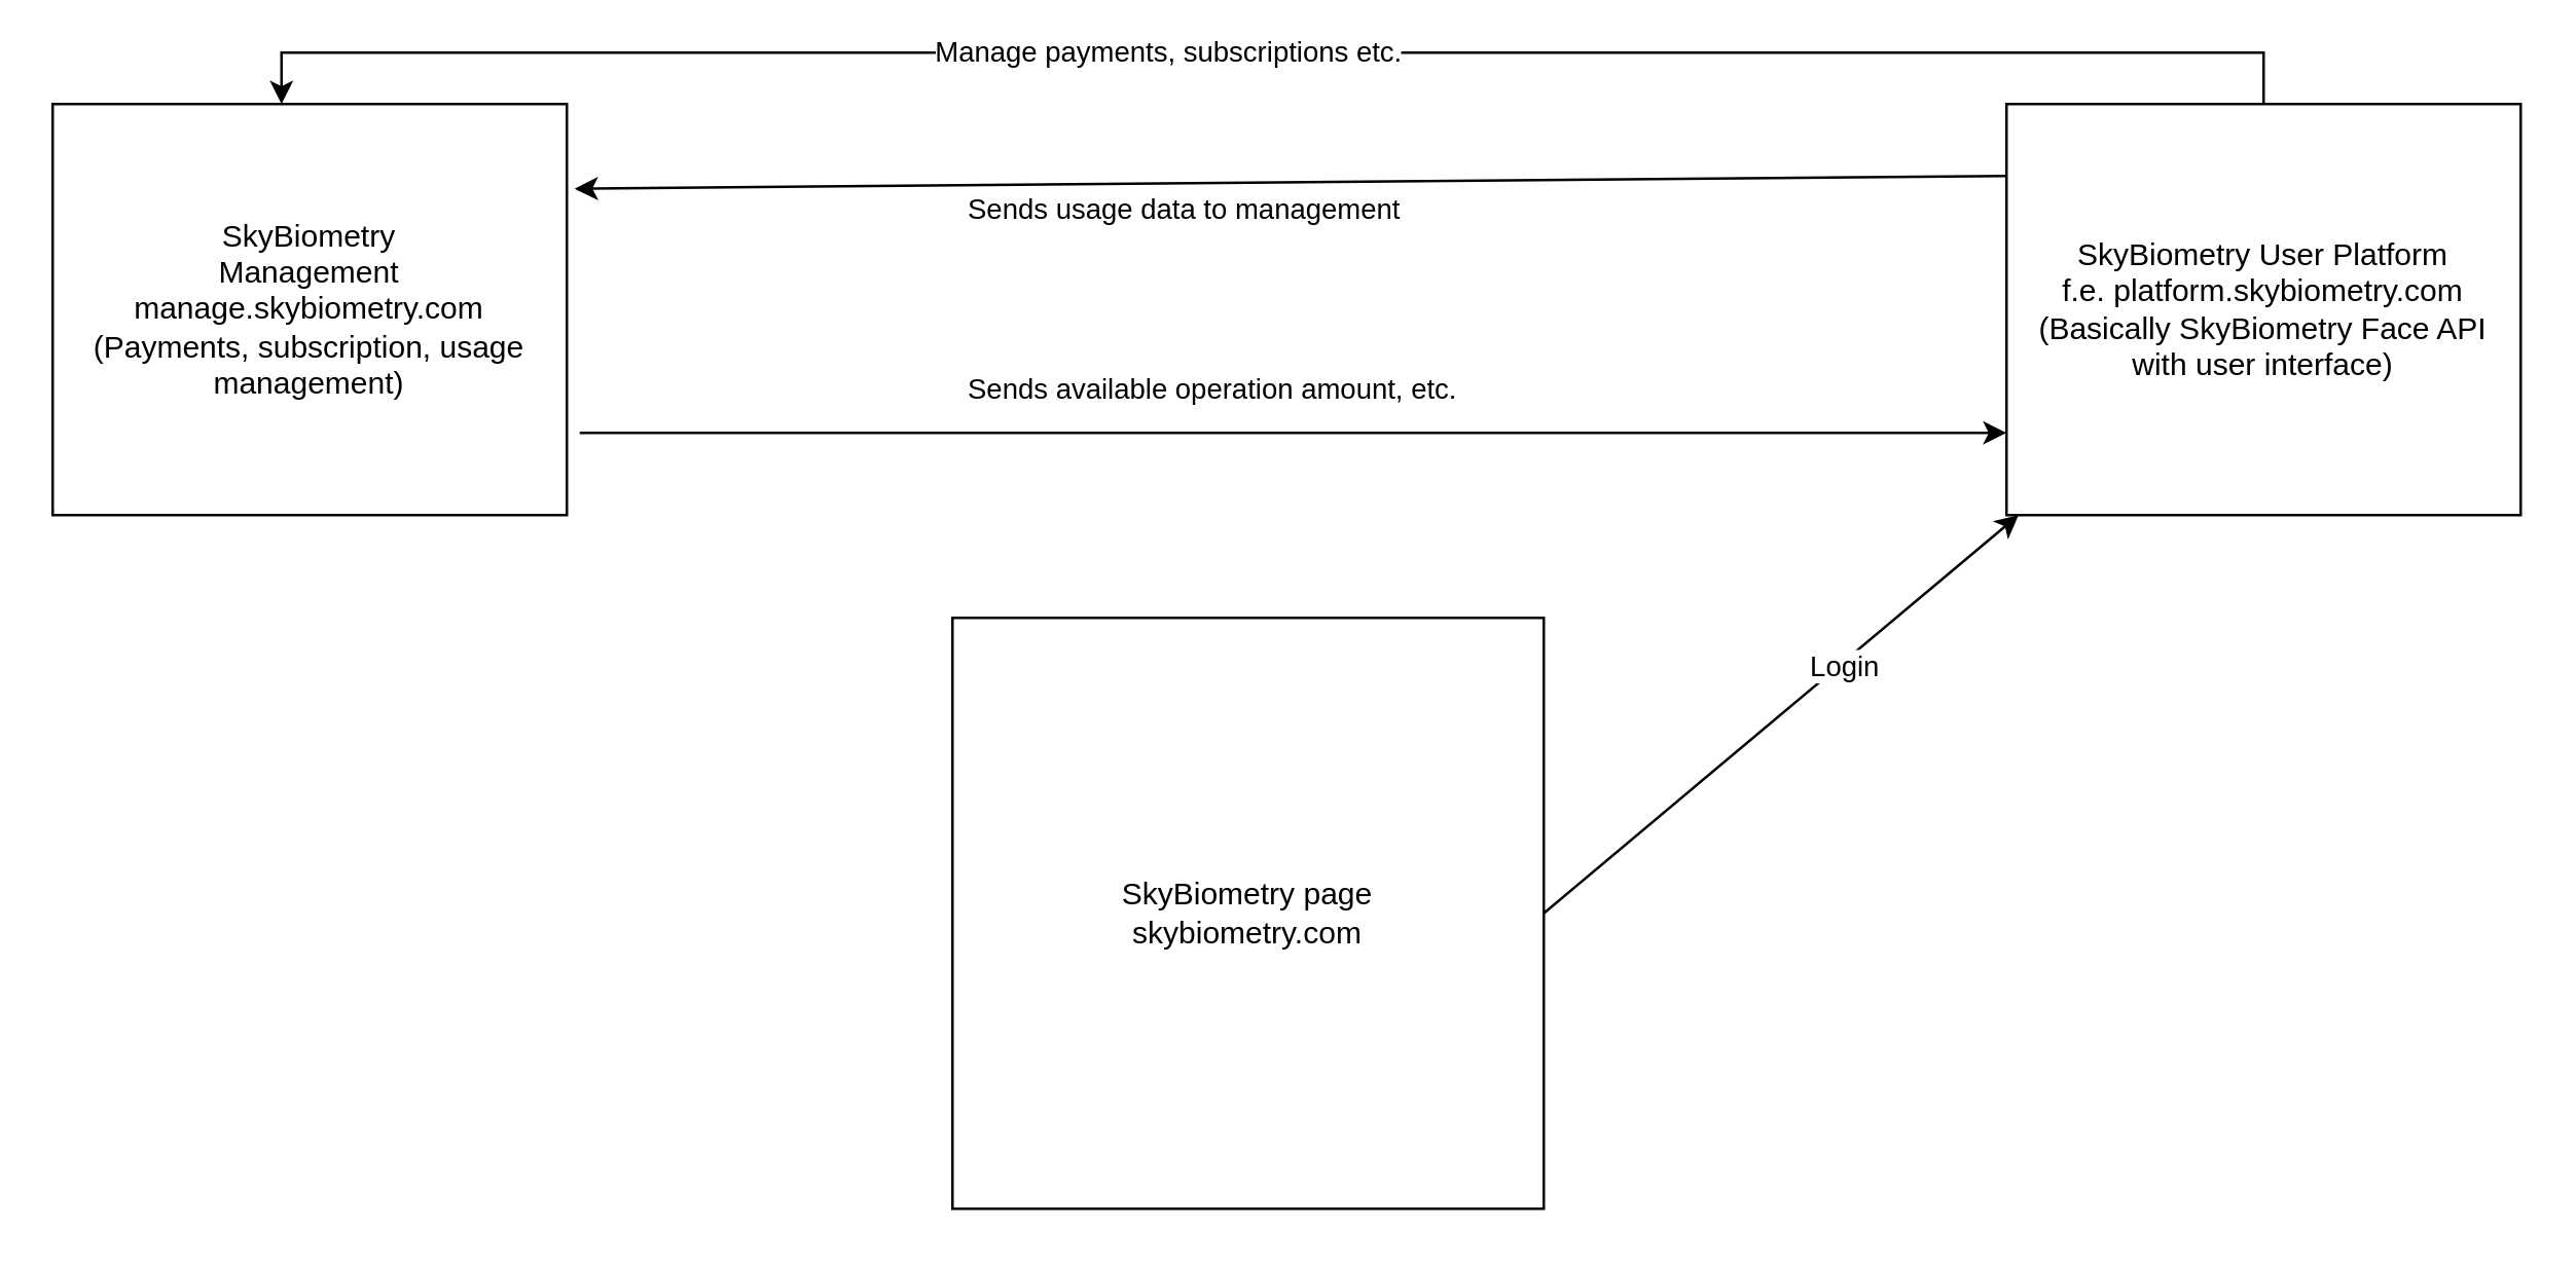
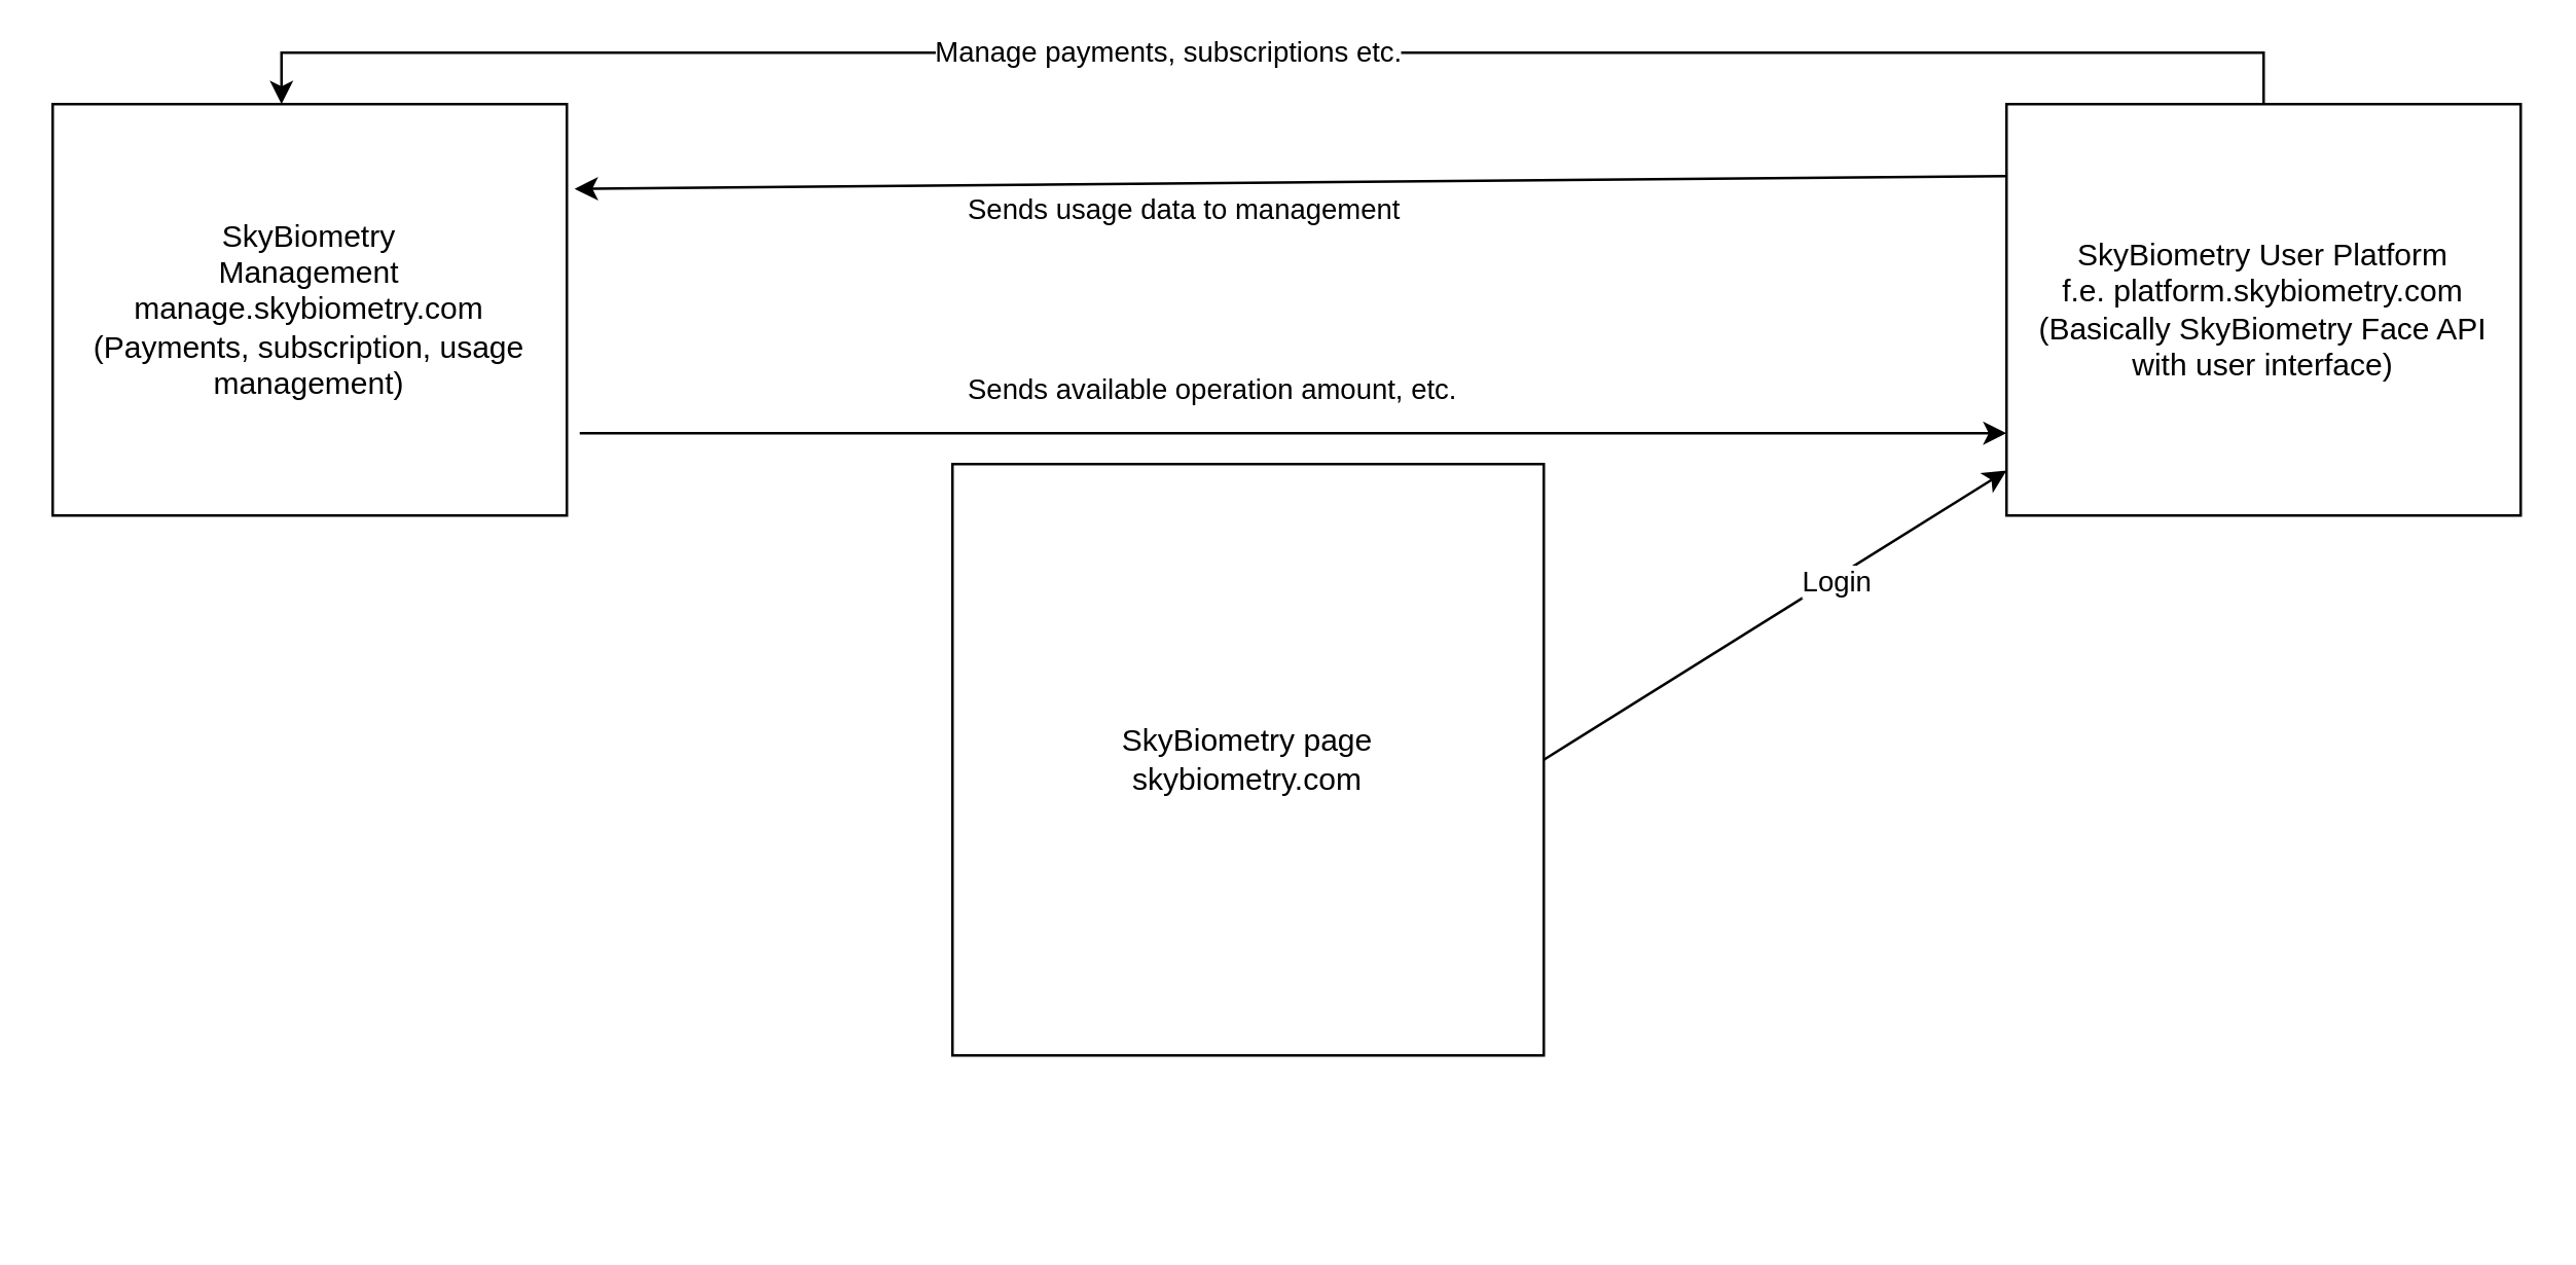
  <mxCell id="0" />
  <mxCell id="1" parent="0" />
  <mxCell id="2" value="SkyBiometry&lt;br&gt;&lt;div&gt;Management&lt;br&gt;manage.skybiometry.com&lt;br&gt;(Payments, subscription, usage management)&lt;/div&gt;" style="rounded=0;whiteSpace=wrap;html=1;" parent="1" vertex="1"><mxGeometry x="20" y="40" width="200" height="160" as="geometry" /></mxCell>
  <mxCell id="3" style="edgeStyle=orthogonalEdgeStyle;rounded=0;orthogonalLoop=1;jettySize=auto;html=1;exitX=0;exitY=0;exitDx=0;exitDy=0;entryX=0.445;entryY=0;entryDx=0;entryDy=0;entryPerimeter=0;" parent="1" source="5" target="2" edge="1"><mxGeometry relative="1" as="geometry"><Array as="points"><mxPoint x="880" y="40" /><mxPoint x="880" y="20" /><mxPoint x="109" y="20" /></Array></mxGeometry></mxCell>
  <mxCell id="4" value="Manage payments, subscriptions etc." style="edgeLabel;html=1;align=center;verticalAlign=middle;resizable=0;points=[];" parent="3" vertex="1" connectable="0"><mxGeometry x="0.201" y="-1" relative="1" as="geometry"><mxPoint as="offset" /></mxGeometry></mxCell>
  <mxCell id="5" value="SkyBiometry User Platform&lt;br&gt;&lt;div&gt;f.e. platform.skybiometry.com&lt;/div&gt;&lt;div&gt;(Basically SkyBiometry Face API with user interface)&lt;/div&gt;" style="rounded=0;whiteSpace=wrap;html=1;" parent="1" vertex="1"><mxGeometry x="780" y="40" width="200" height="160" as="geometry" /></mxCell>
  <mxCell id="6" value="" style="endArrow=classic;html=1;exitX=0;exitY=0.175;exitDx=0;exitDy=0;entryX=1.015;entryY=0.206;entryDx=0;entryDy=0;entryPerimeter=0;exitPerimeter=0;" parent="1" source="5" target="2" edge="1"><mxGeometry width="50" height="50" relative="1" as="geometry"><mxPoint x="450" y="390" as="sourcePoint" /><mxPoint x="500" y="340" as="targetPoint" /></mxGeometry></mxCell>
  <mxCell id="7" value="&lt;div&gt;Sends usage data to management&lt;/div&gt;" style="edgeLabel;html=1;align=center;verticalAlign=middle;resizable=0;points=[];" parent="6" vertex="1" connectable="0"><mxGeometry x="0.501" relative="1" as="geometry"><mxPoint x="97.98" y="8.28" as="offset" /></mxGeometry></mxCell>
  <mxCell id="8" value="" style="endArrow=classic;html=1;exitX=1.025;exitY=0.8;exitDx=0;exitDy=0;exitPerimeter=0;" parent="1" source="2" edge="1"><mxGeometry width="50" height="50" relative="1" as="geometry"><mxPoint x="450" y="390" as="sourcePoint" /><mxPoint x="780" y="168" as="targetPoint" /></mxGeometry></mxCell>
  <mxCell id="9" value="&lt;div&gt;Sends available operation amount, etc.&lt;/div&gt;" style="edgeLabel;html=1;align=center;verticalAlign=middle;resizable=0;points=[];" parent="8" vertex="1" connectable="0"><mxGeometry x="-0.2" relative="1" as="geometry"><mxPoint x="23" y="-18" as="offset" /></mxGeometry></mxCell>
- <mxCell id="10" value="SkyBiometry page&lt;br&gt;&lt;div&gt;skybiometry.com&lt;/div&gt;" style="whiteSpace=wrap;html=1;aspect=fixed;" parent="1" vertex="1"><mxGeometry x="370" y="240" width="230" height="230" as="geometry" /></mxCell>
+ <mxCell id="10" value="SkyBiometry page&lt;br&gt;&lt;div&gt;skybiometry.com&lt;/div&gt;" style="whiteSpace=wrap;html=1;aspect=fixed;" parent="1" vertex="1"><mxGeometry x="370" y="180" width="230" height="230" as="geometry" /></mxCell>
  <mxCell id="11" value="" style="endArrow=classic;html=1;exitX=1;exitY=0.5;exitDx=0;exitDy=0;" parent="1" source="10" target="5" edge="1"><mxGeometry width="50" height="50" relative="1" as="geometry"><mxPoint x="690" y="400" as="sourcePoint" /><mxPoint x="740" y="350" as="targetPoint" /></mxGeometry></mxCell>
  <mxCell id="12" value="&lt;div&gt;Login&lt;/div&gt;" style="edgeLabel;html=1;align=center;verticalAlign=middle;resizable=0;points=[];" parent="11" vertex="1" connectable="0"><mxGeometry x="0.256" y="-2" relative="1" as="geometry"><mxPoint y="-1" as="offset" /></mxGeometry></mxCell>
